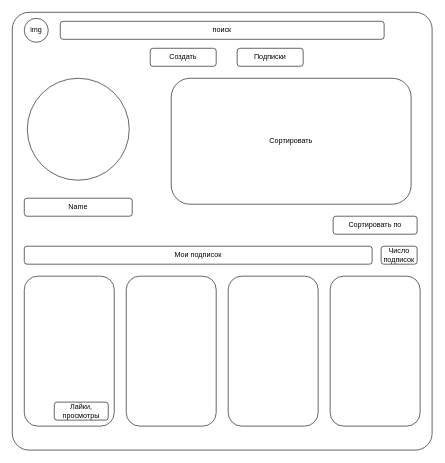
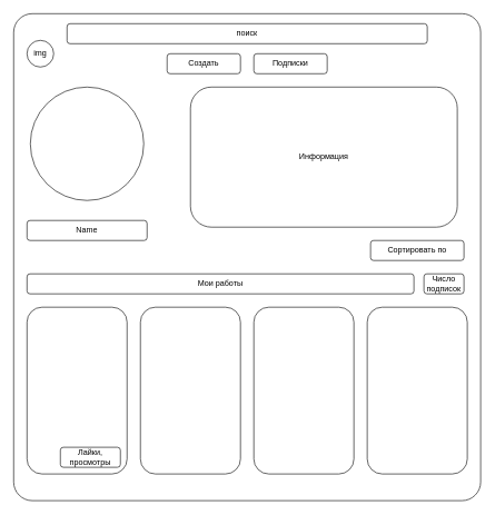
  <mxCell id="0" />
  <mxCell id="1" parent="0" />
  <mxCell id="2" value="" style="rounded=1;whiteSpace=wrap;html=1;arcSize=4;" parent="1" vertex="1"><mxGeometry x="20" y="20" width="700" height="730" as="geometry" /></mxCell>
- <mxCell id="3" value="img" style="ellipse;whiteSpace=wrap;html=1;aspect=fixed;" parent="1" vertex="1"><mxGeometry x="40" y="30" width="40" height="40" as="geometry" /></mxCell>
+ <mxCell id="3" value="img" style="ellipse;whiteSpace=wrap;html=1;aspect=fixed;" parent="1" vertex="1"><mxGeometry x="40" y="60" width="40" height="40" as="geometry" /></mxCell>
  <mxCell id="4" value="поиск" style="rounded=1;whiteSpace=wrap;html=1;" parent="1" vertex="1"><mxGeometry x="100" y="35" width="540" height="30" as="geometry" /></mxCell>
  <mxCell id="5" value="Создать" style="rounded=1;whiteSpace=wrap;html=1;" parent="1" vertex="1"><mxGeometry x="250" y="80" width="110" height="30" as="geometry" /></mxCell>
- <mxCell id="6" value="Подписки" style="rounded=1;whiteSpace=wrap;html=1;" parent="1" vertex="1"><mxGeometry x="395" y="80" width="110" height="30" as="geometry" /></mxCell>
+ <mxCell id="6" value="Подписки" style="rounded=1;whiteSpace=wrap;html=1;" parent="1" vertex="1"><mxGeometry x="380" y="80" width="110" height="30" as="geometry" /></mxCell>
  <mxCell id="7" value="" style="ellipse;whiteSpace=wrap;html=1;aspect=fixed;" parent="1" vertex="1"><mxGeometry x="45" y="130" width="170" height="170" as="geometry" /></mxCell>
  <mxCell id="8" value="Name" style="rounded=1;whiteSpace=wrap;html=1;" parent="1" vertex="1"><mxGeometry x="40" y="330" width="180" height="30" as="geometry" /></mxCell>
  <mxCell id="9" value="" style="rounded=1;whiteSpace=wrap;html=1;" vertex="1" parent="1"><mxGeometry x="40" y="460" width="150" height="250" as="geometry" /></mxCell>
- <mxCell id="10" value="Мои подписок" style="rounded=1;whiteSpace=wrap;html=1;" vertex="1" parent="1"><mxGeometry x="40" y="410" width="580" height="30" as="geometry" /></mxCell>
+ <mxCell id="10" value="Мои работы" style="rounded=1;whiteSpace=wrap;html=1;" vertex="1" parent="1"><mxGeometry x="40" y="410" width="580" height="30" as="geometry" /></mxCell>
  <mxCell id="11" value="" style="rounded=1;whiteSpace=wrap;html=1;" vertex="1" parent="1"><mxGeometry x="210" y="460" width="150" height="250" as="geometry" /></mxCell>
  <mxCell id="12" value="" style="rounded=1;whiteSpace=wrap;html=1;" vertex="1" parent="1"><mxGeometry x="380" y="460" width="150" height="250" as="geometry" /></mxCell>
  <mxCell id="13" value="" style="rounded=1;whiteSpace=wrap;html=1;" vertex="1" parent="1"><mxGeometry x="550" y="460" width="150" height="250" as="geometry" /></mxCell>
  <mxCell id="14" value="Сортировать по" style="rounded=1;whiteSpace=wrap;html=1;" vertex="1" parent="1"><mxGeometry x="555" y="360" width="140" height="30" as="geometry" /></mxCell>
- <mxCell id="15" value="Сортировать" style="rounded=1;whiteSpace=wrap;html=1;" vertex="1" parent="1"><mxGeometry x="285" y="130" width="400" height="210" as="geometry" /></mxCell>
+ <mxCell id="15" value="Информация" style="rounded=1;whiteSpace=wrap;html=1;" vertex="1" parent="1"><mxGeometry x="285" y="130" width="400" height="210" as="geometry" /></mxCell>
  <mxCell id="16" value="Лайки,&lt;br&gt;просмотры" style="rounded=1;whiteSpace=wrap;html=1;" vertex="1" parent="1"><mxGeometry x="90" y="670" width="90" height="30" as="geometry" /></mxCell>
  <mxCell id="17" value="Число&lt;br&gt;подписок" style="rounded=1;whiteSpace=wrap;html=1;" vertex="1" parent="1"><mxGeometry x="635" y="410" width="60" height="30" as="geometry" /></mxCell>
